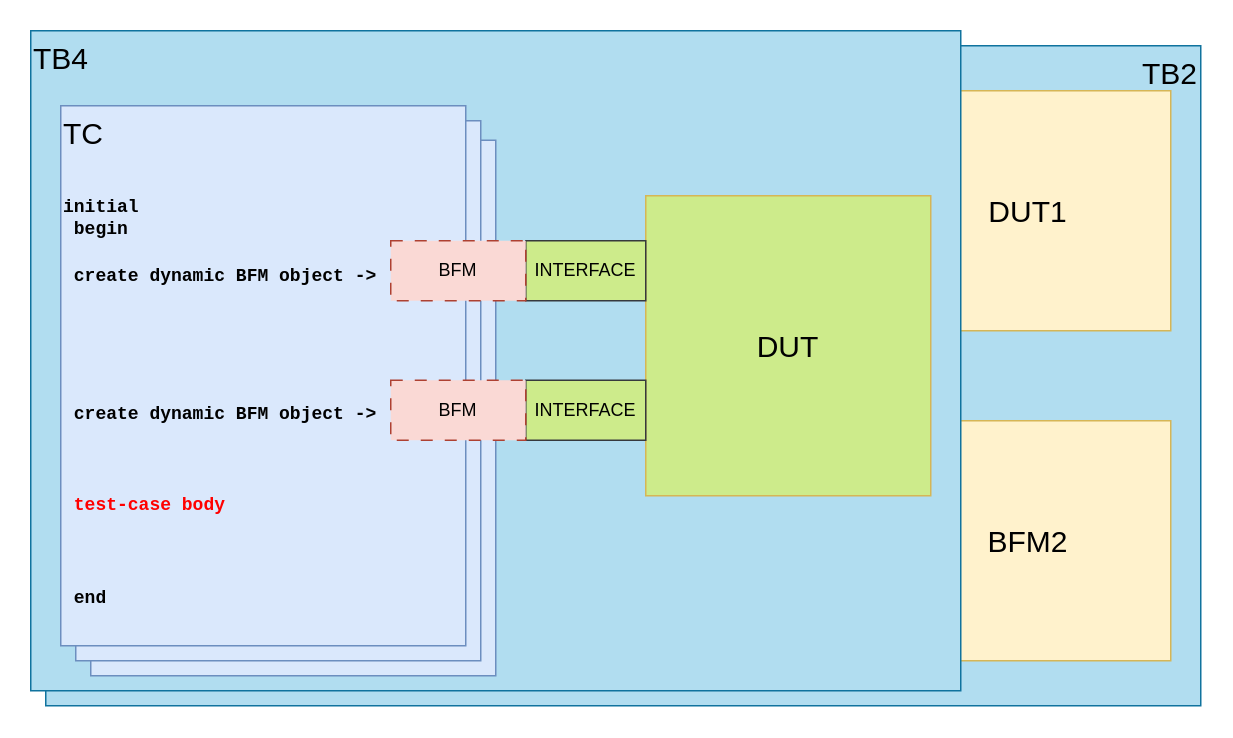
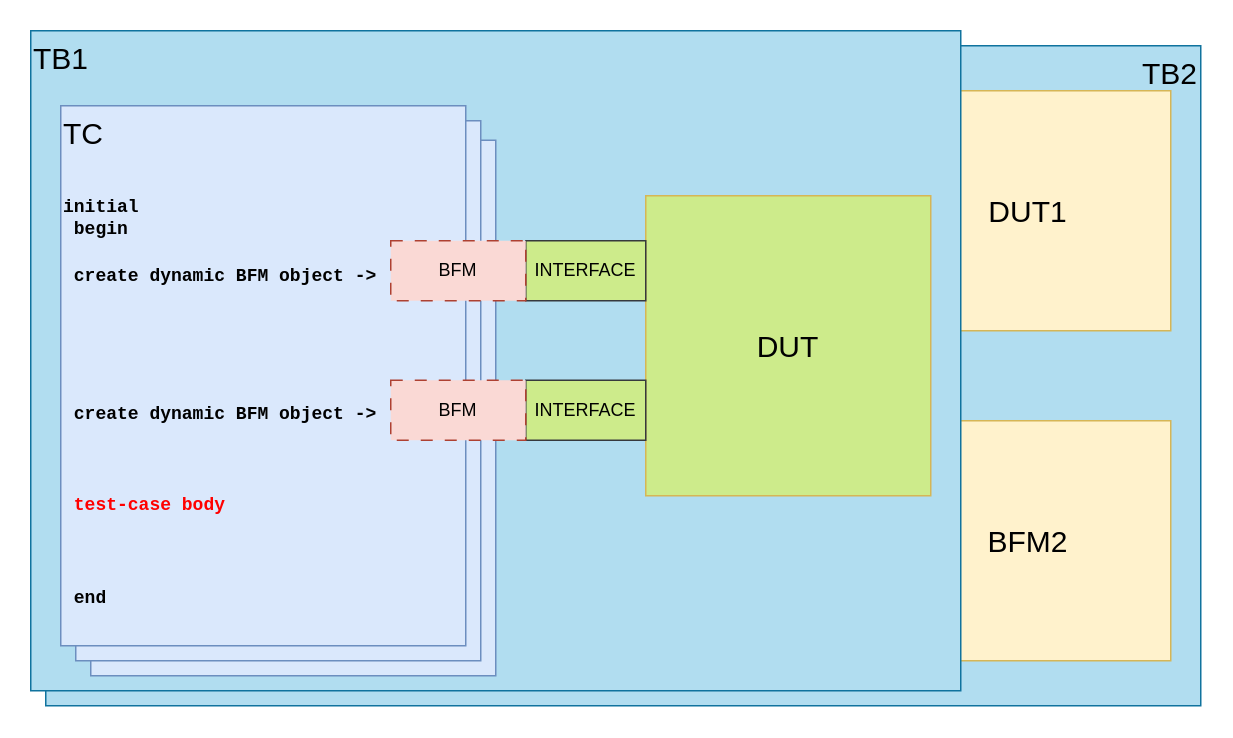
  <mxCell id="0" />
  <mxCell id="1" parent="0" />
  <mxCell id="2" value="TB2" style="rounded=0;whiteSpace=wrap;html=1;fontSize=20;verticalAlign=top;align=right;fillColor=#b1ddf0;strokeColor=#10739e;" parent="1" vertex="1"><mxGeometry x="30" y="30" width="770" height="440" as="geometry" /></mxCell>
  <mxCell id="3" value="BFM2" style="rounded=0;whiteSpace=wrap;html=1;fontSize=20;fillColor=#fff2cc;strokeColor=#d6b656;" parent="1" vertex="1"><mxGeometry x="590" y="280" width="190" height="160" as="geometry" /></mxCell>
  <mxCell id="4" value="DUT1" style="rounded=0;whiteSpace=wrap;html=1;fontSize=20;fillColor=#fff2cc;strokeColor=#d6b656;" parent="1" vertex="1"><mxGeometry x="590" y="60" width="190" height="160" as="geometry" /></mxCell>
- <mxCell id="5" value="TB4" style="rounded=0;whiteSpace=wrap;html=1;fontSize=20;verticalAlign=top;align=left;fillColor=#b1ddf0;strokeColor=#10739e;" parent="1" vertex="1"><mxGeometry x="20" y="20" width="620" height="440" as="geometry" /></mxCell>
+ <mxCell id="5" value="TB1" style="rounded=0;whiteSpace=wrap;html=1;fontSize=20;verticalAlign=top;align=left;fillColor=#b1ddf0;strokeColor=#10739e;" parent="1" vertex="1"><mxGeometry x="20" y="20" width="620" height="440" as="geometry" /></mxCell>
  <mxCell id="6" value="TC" style="rounded=0;whiteSpace=wrap;html=1;fontSize=20;verticalAlign=top;align=left;fillColor=#dae8fc;strokeColor=#6c8ebf;" parent="1" vertex="1"><mxGeometry x="60" y="93" width="270" height="357" as="geometry" /></mxCell>
  <mxCell id="7" value="TC" style="rounded=0;whiteSpace=wrap;html=1;fontSize=20;verticalAlign=top;align=left;fillColor=#dae8fc;strokeColor=#6c8ebf;" parent="1" vertex="1"><mxGeometry x="50" y="80" width="270" height="360" as="geometry" /></mxCell>
  <mxCell id="8" value="TC" style="rounded=0;whiteSpace=wrap;html=1;fontSize=20;verticalAlign=top;align=left;fillColor=#dae8fc;strokeColor=#6c8ebf;" parent="1" vertex="1"><mxGeometry x="40" y="70" width="270" height="360" as="geometry" /></mxCell>
  <mxCell id="9" value="DUT" style="rounded=0;whiteSpace=wrap;html=1;fontSize=20;fillColor=#cdeb8b;strokeColor=#d6b656;" parent="1" vertex="1"><mxGeometry x="430" y="130" width="190" height="200" as="geometry" /></mxCell>
  <mxCell id="10" value="INTERFACE" style="rounded=0;whiteSpace=wrap;html=1;fillColor=#cdeb8b;strokeColor=#36393d;" parent="1" vertex="1"><mxGeometry x="350" y="160" width="80" height="40" as="geometry" /></mxCell>
  <mxCell id="11" value="INTERFACE" style="rounded=0;whiteSpace=wrap;html=1;fillColor=#cdeb8b;strokeColor=#36393d;" parent="1" vertex="1"><mxGeometry x="350" y="253" width="80" height="40" as="geometry" /></mxCell>
  <mxCell id="12" value="BFM" style="rounded=0;whiteSpace=wrap;html=1;dashed=1;dashPattern=8 8;fillColor=#fad9d5;strokeColor=#ae4132;" parent="1" vertex="1"><mxGeometry x="260" y="160" width="90" height="40" as="geometry" /></mxCell>
  <mxCell id="13" value="BFM" style="rounded=0;whiteSpace=wrap;html=1;dashed=1;dashPattern=8 8;fillColor=#fad9d5;strokeColor=#ae4132;" parent="1" vertex="1"><mxGeometry x="260" y="253" width="90" height="40" as="geometry" /></mxCell>
  <mxCell id="14" value="&lt;font face=&quot;Courier New&quot;&gt;&lt;b&gt;initial&lt;/b&gt;&lt;/font&gt;&lt;div&gt;&lt;font face=&quot;Courier New&quot;&gt;&lt;b&gt;&amp;nbsp;begin&lt;/b&gt;&lt;/font&gt;&lt;/div&gt;&lt;div&gt;&lt;font face=&quot;Courier New&quot;&gt;&lt;b&gt;&lt;br&gt;&lt;/b&gt;&lt;/font&gt;&lt;/div&gt;&lt;div&gt;&lt;font face=&quot;Courier New&quot;&gt;&lt;b&gt;&amp;nbsp;create dynamic BFM object -&amp;gt;&lt;/b&gt;&lt;/font&gt;&lt;/div&gt;&lt;div&gt;&lt;font face=&quot;Courier New&quot;&gt;&lt;b&gt;&lt;br&gt;&lt;/b&gt;&lt;/font&gt;&lt;/div&gt;&lt;div&gt;&lt;font face=&quot;Courier New&quot;&gt;&lt;b&gt;&lt;br&gt;&lt;/b&gt;&lt;/font&gt;&lt;/div&gt;&lt;div&gt;&lt;font face=&quot;Courier New&quot;&gt;&lt;b&gt;&lt;br&gt;&lt;/b&gt;&lt;/font&gt;&lt;/div&gt;&lt;div&gt;&lt;font face=&quot;Courier New&quot;&gt;&lt;b&gt;&lt;br&gt;&lt;/b&gt;&lt;/font&gt;&lt;/div&gt;&lt;div&gt;&lt;br&gt;&lt;/div&gt;&lt;div&gt;&lt;font face=&quot;Courier New&quot;&gt;&lt;b&gt;&amp;nbsp;create dynamic BFM object -&amp;gt;&lt;/b&gt;&lt;/font&gt;&lt;/div&gt;&lt;div&gt;&lt;font face=&quot;Courier New&quot;&gt;&lt;b&gt;&lt;br&gt;&lt;/b&gt;&lt;/font&gt;&lt;/div&gt;&lt;div&gt;&lt;font face=&quot;Courier New&quot;&gt;&lt;b&gt;&lt;br&gt;&lt;/b&gt;&lt;/font&gt;&lt;/div&gt;&lt;div&gt;&lt;font face=&quot;Courier New&quot;&gt;&lt;b&gt;&lt;br&gt;&lt;/b&gt;&lt;/font&gt;&lt;/div&gt;&lt;div&gt;&lt;font style=&quot;color: light-dark(rgb(255, 0, 0), rgb(237, 237, 237));&quot; face=&quot;Courier New&quot;&gt;&lt;b&gt;&amp;nbsp;test-case body&lt;/b&gt;&lt;/font&gt;&lt;/div&gt;&lt;div&gt;&lt;font face=&quot;Courier New&quot;&gt;&lt;b&gt;&lt;br&gt;&lt;/b&gt;&lt;/font&gt;&lt;/div&gt;&lt;div&gt;&lt;font face=&quot;Courier New&quot;&gt;&lt;b&gt;&lt;br&gt;&lt;/b&gt;&lt;/font&gt;&lt;/div&gt;&lt;div&gt;&lt;font face=&quot;Courier New&quot;&gt;&lt;b&gt;&lt;br&gt;&lt;/b&gt;&lt;/font&gt;&lt;/div&gt;&lt;div&gt;&lt;font face=&quot;Courier New&quot;&gt;&lt;b&gt;&amp;nbsp;end&lt;/b&gt;&lt;/font&gt;&lt;/div&gt;" style="text;html=1;align=left;verticalAlign=top;whiteSpace=wrap;rounded=0;" parent="1" vertex="1"><mxGeometry x="40" y="123" width="260" height="300" as="geometry" /></mxCell>
